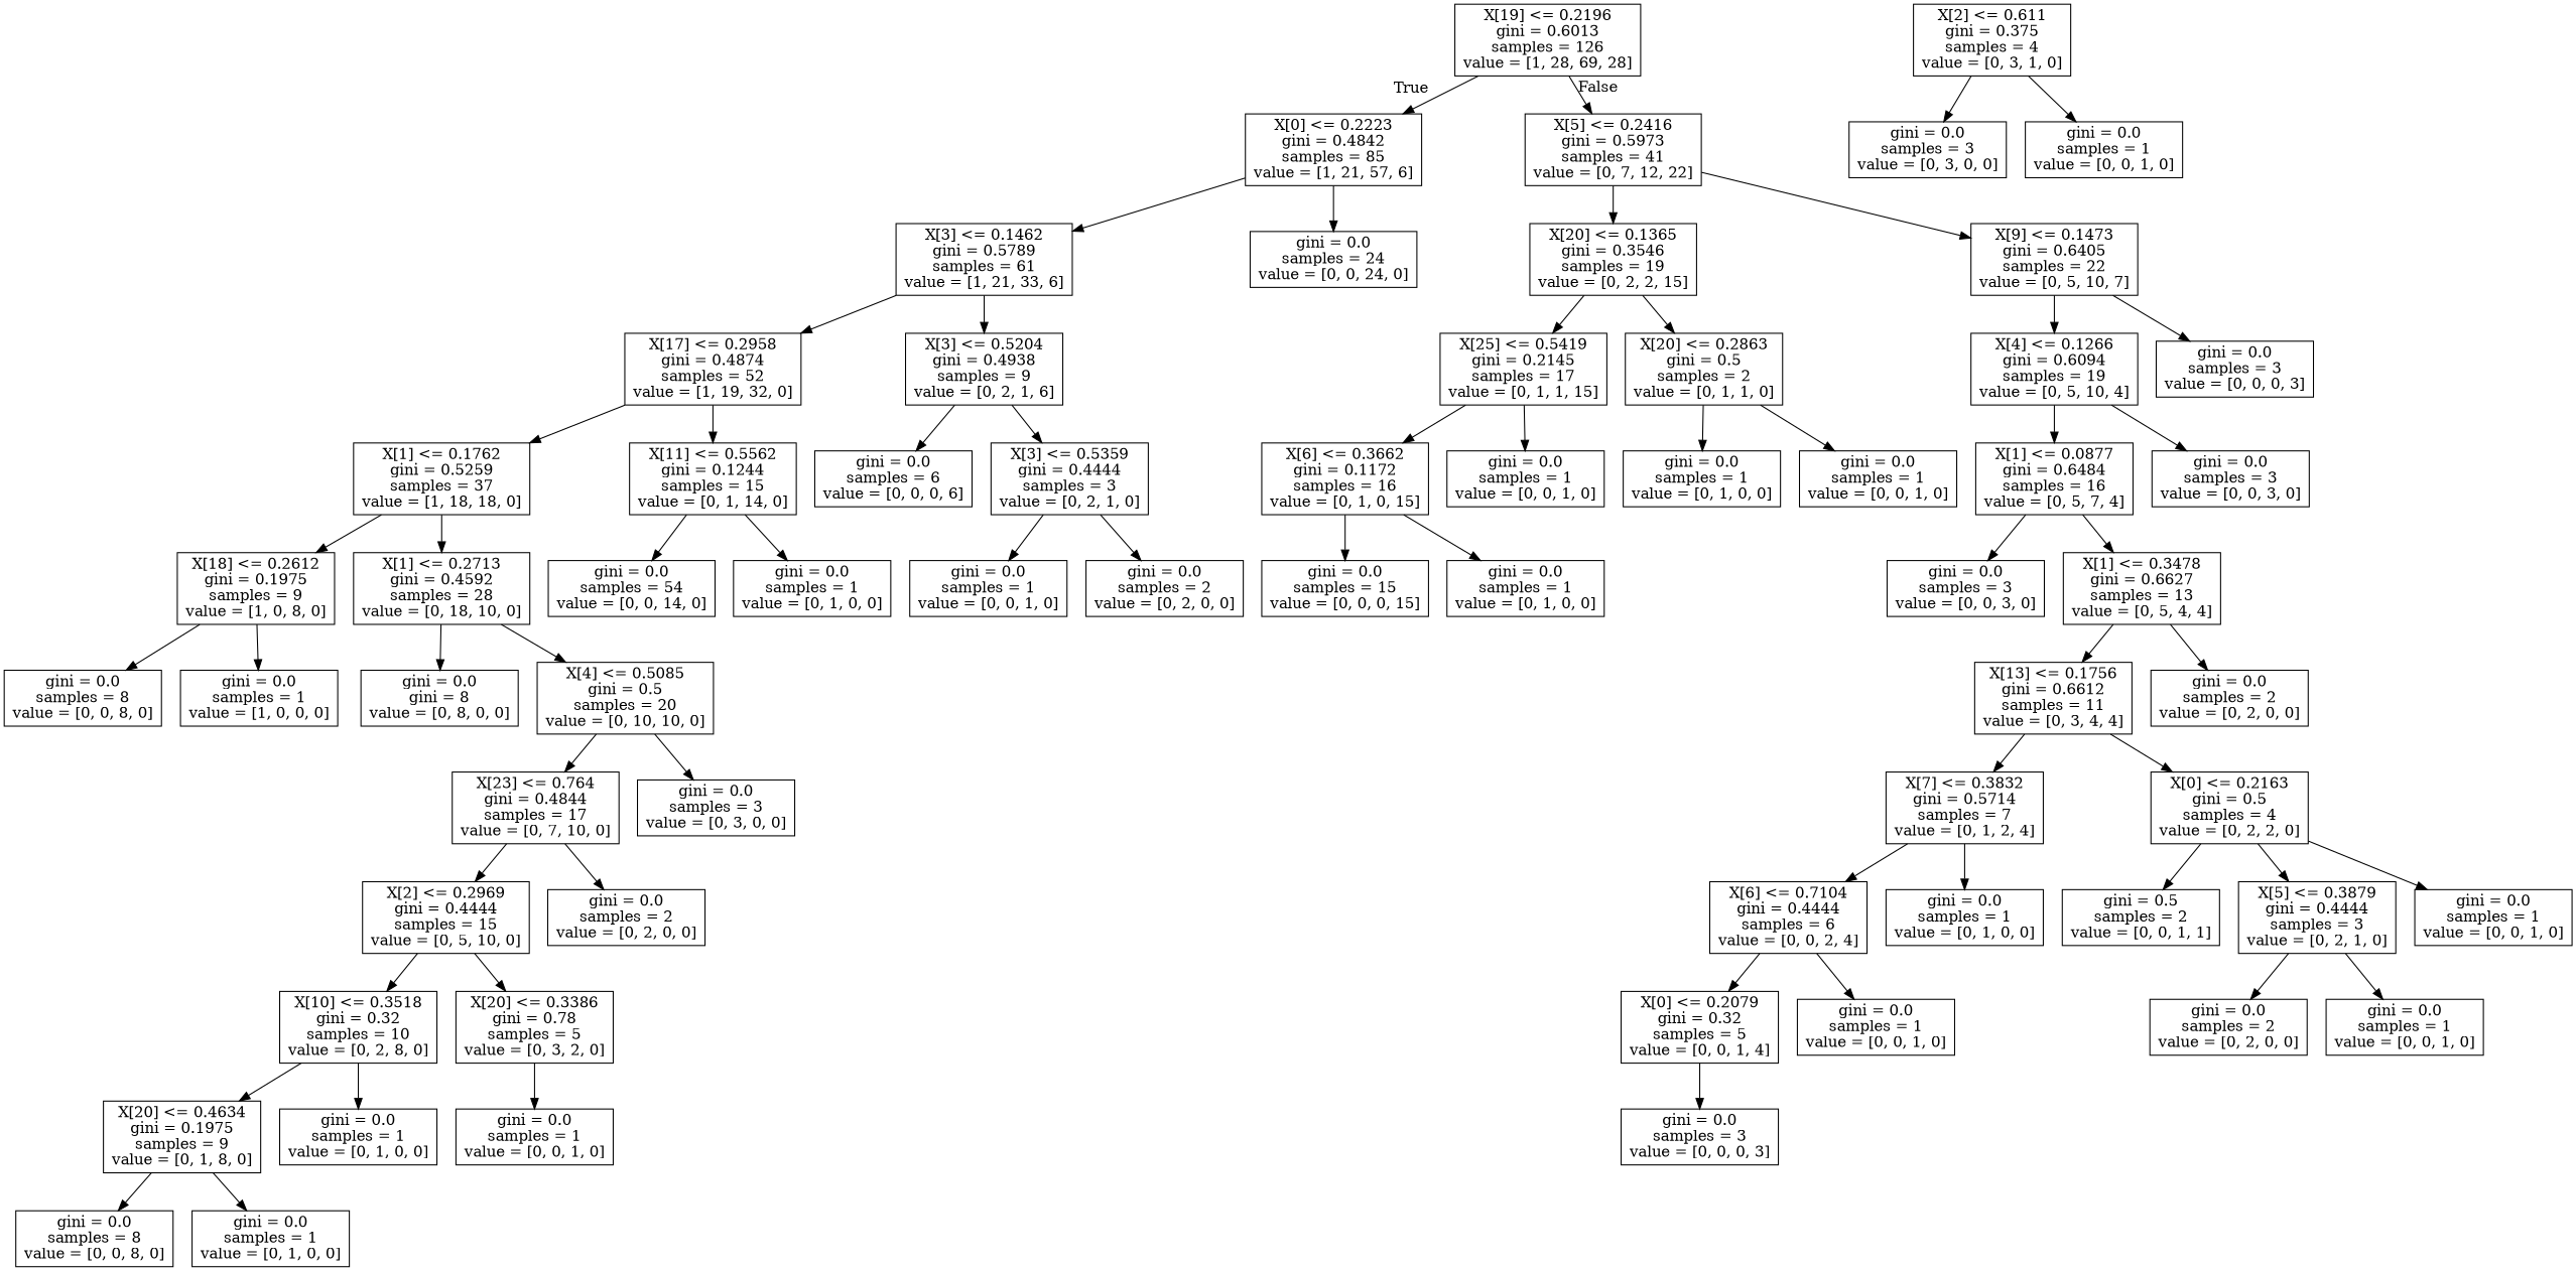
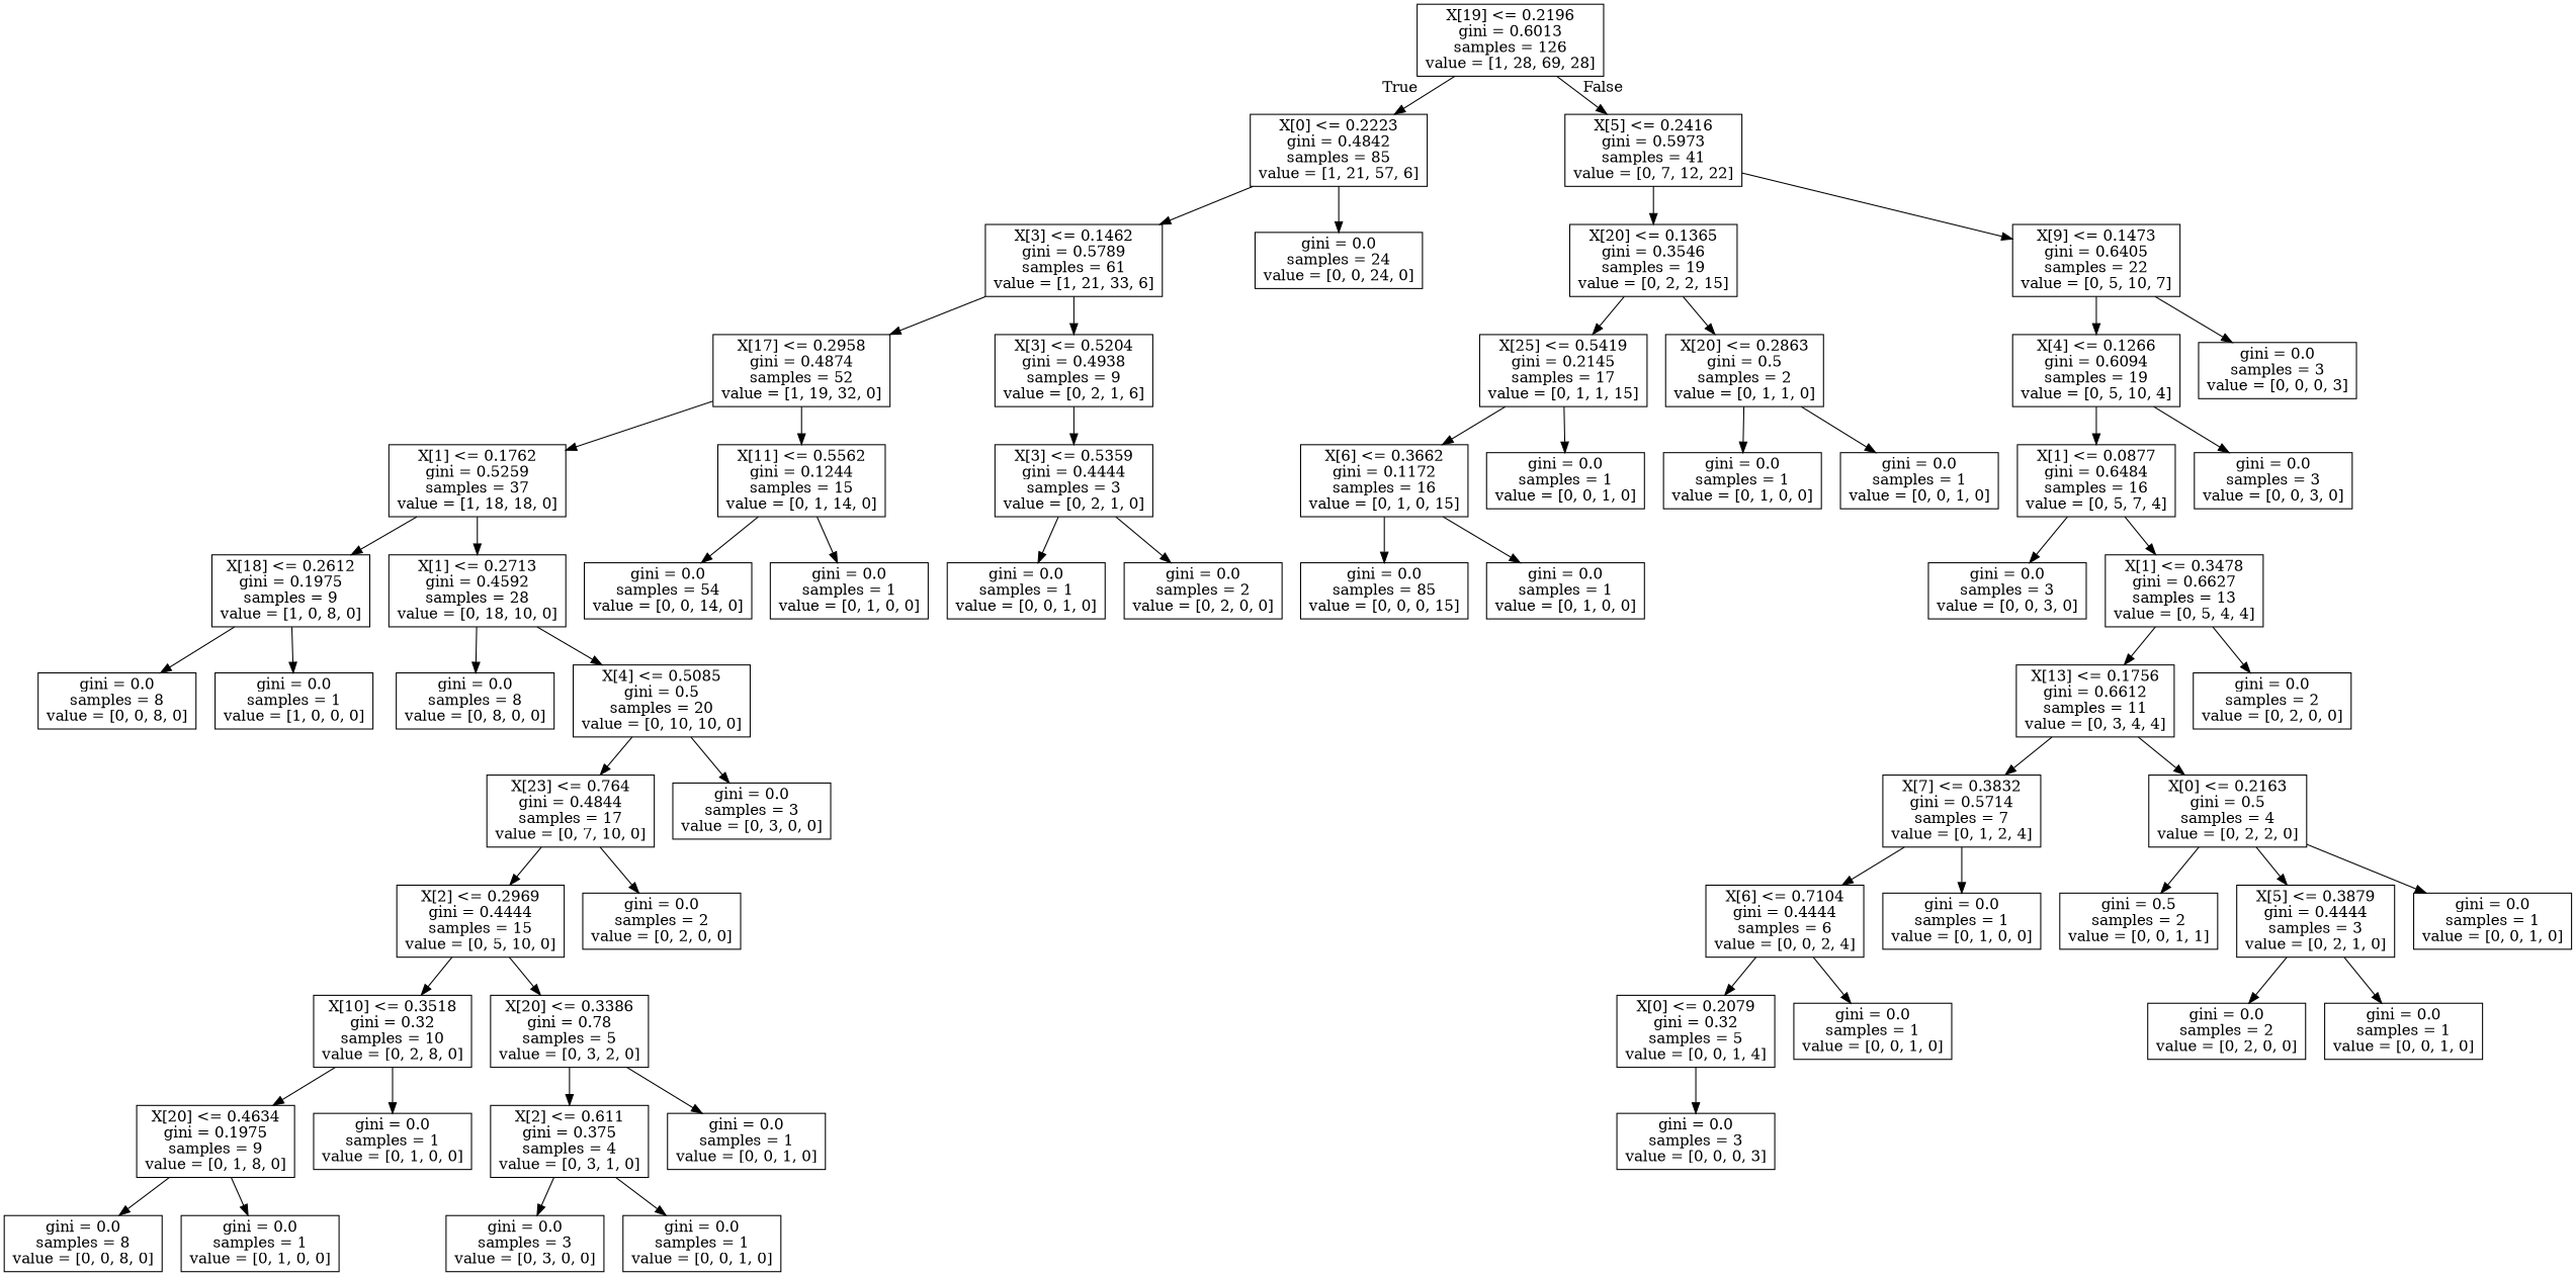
  digraph {
    node [shape=box]
    n1 [label="X[19] <= 0.2196\ngini = 0.6013\nsamples = 126\nvalue = [1, 28, 69, 28]"]
    n2 [label="X[0] <= 0.2223\ngini = 0.4842\nsamples = 85\nvalue = [1, 21, 57, 6]"]
    n3 [label="X[5] <= 0.2416\ngini = 0.5973\nsamples = 41\nvalue = [0, 7, 12, 22]"]
    n4 [label="X[3] <= 0.1462\ngini = 0.5789\nsamples = 61\nvalue = [1, 21, 33, 6]"]
    n5 [label="gini = 0.0\nsamples = 24\nvalue = [0, 0, 24, 0]"]
    n6 [label="X[20] <= 0.1365\ngini = 0.3546\nsamples = 19\nvalue = [0, 2, 2, 15]"]
    n7 [label="X[9] <= 0.1473\ngini = 0.6405\nsamples = 22\nvalue = [0, 5, 10, 7]"]
    n8 [label="X[17] <= 0.2958\ngini = 0.4874\nsamples = 52\nvalue = [1, 19, 32, 0]"]
    n9 [label="X[3] <= 0.5204\ngini = 0.4938\nsamples = 9\nvalue = [0, 2, 1, 6]"]
    n10 [label="X[1] <= 0.1762\ngini = 0.5259\nsamples = 37\nvalue = [1, 18, 18, 0]"]
    n11 [label="X[11] <= 0.5562\ngini = 0.1244\nsamples = 15\nvalue = [0, 1, 14, 0]"]
-   n12 [label="gini = 0.0\nsamples = 6\nvalue = [0, 0, 0, 6]"]
    n13 [label="X[3] <= 0.5359\ngini = 0.4444\nsamples = 3\nvalue = [0, 2, 1, 0]"]
    n14 [label="X[18] <= 0.2612\ngini = 0.1975\nsamples = 9\nvalue = [1, 0, 8, 0]"]
    n15 [label="X[1] <= 0.2713\ngini = 0.4592\nsamples = 28\nvalue = [0, 18, 10, 0]"]
    n16 [label="gini = 0.0\nsamples = 54\nvalue = [0, 0, 14, 0]"]
    n17 [label="gini = 0.0\nsamples = 1\nvalue = [0, 1, 0, 0]"]
    n18 [label="gini = 0.0\nsamples = 8\nvalue = [0, 0, 8, 0]"]
    n19 [label="gini = 0.0\nsamples = 1\nvalue = [1, 0, 0, 0]"]
-   n20 [label="gini = 0.0\ngini = 8\nvalue = [0, 8, 0, 0]"]
+   n20 [label="gini = 0.0\nsamples = 8\nvalue = [0, 8, 0, 0]"]
    n21 [label="X[4] <= 0.5085\ngini = 0.5\nsamples = 20\nvalue = [0, 10, 10, 0]"]
    n22 [label="X[23] <= 0.764\ngini = 0.4844\nsamples = 17\nvalue = [0, 7, 10, 0]"]
    n23 [label="gini = 0.0\nsamples = 3\nvalue = [0, 3, 0, 0]"]
    n24 [label="X[2] <= 0.2969\ngini = 0.4444\nsamples = 15\nvalue = [0, 5, 10, 0]"]
    n25 [label="gini = 0.0\nsamples = 2\nvalue = [0, 2, 0, 0]"]
    n26 [label="X[10] <= 0.3518\ngini = 0.32\nsamples = 10\nvalue = [0, 2, 8, 0]"]
    n27 [label="X[20] <= 0.3386\ngini = 0.78\nsamples = 5\nvalue = [0, 3, 2, 0]"]
    n28 [label="X[20] <= 0.4634\ngini = 0.1975\nsamples = 9\nvalue = [0, 1, 8, 0]"]
    n29 [label="gini = 0.0\nsamples = 1\nvalue = [0, 1, 0, 0]"]
    n30 [label="X[2] <= 0.611\ngini = 0.375\nsamples = 4\nvalue = [0, 3, 1, 0]"]
    n31 [label="gini = 0.0\nsamples = 1\nvalue = [0, 0, 1, 0]"]
    n32 [label="gini = 0.0\nsamples = 8\nvalue = [0, 0, 8, 0]"]
    n33 [label="gini = 0.0\nsamples = 1\nvalue = [0, 1, 0, 0]"]
    n34 [label="gini = 0.0\nsamples = 3\nvalue = [0, 3, 0, 0]"]
    n35 [label="gini = 0.0\nsamples = 1\nvalue = [0, 0, 1, 0]"]
    n36 [label="gini = 0.0\nsamples = 1\nvalue = [0, 0, 1, 0]"]
    n37 [label="gini = 0.0\nsamples = 2\nvalue = [0, 2, 0, 0]"]
    n38 [label="X[25] <= 0.5419\ngini = 0.2145\nsamples = 17\nvalue = [0, 1, 1, 15]"]
    n39 [label="X[20] <= 0.2863\ngini = 0.5\nsamples = 2\nvalue = [0, 1, 1, 0]"]
    n40 [label="X[4] <= 0.1266\ngini = 0.6094\nsamples = 19\nvalue = [0, 5, 10, 4]"]
    n41 [label="gini = 0.0\nsamples = 3\nvalue = [0, 0, 0, 3]"]
    n42 [label="X[6] <= 0.3662\ngini = 0.1172\nsamples = 16\nvalue = [0, 1, 0, 15]"]
    n43 [label="gini = 0.0\nsamples = 1\nvalue = [0, 0, 1, 0]"]
    n44 [label="gini = 0.0\nsamples = 1\nvalue = [0, 1, 0, 0]"]
    n45 [label="gini = 0.0\nsamples = 1\nvalue = [0, 0, 1, 0]"]
-   n46 [label="gini = 0.0\nsamples = 15\nvalue = [0, 0, 0, 15]"]
+   n46 [label="gini = 0.0\nsamples = 85\nvalue = [0, 0, 0, 15]"]
    n47 [label="gini = 0.0\nsamples = 1\nvalue = [0, 1, 0, 0]"]
    n48 [label="X[1] <= 0.0877\ngini = 0.6484\nsamples = 16\nvalue = [0, 5, 7, 4]"]
    n49 [label="gini = 0.0\nsamples = 3\nvalue = [0, 0, 3, 0]"]
    n50 [label="gini = 0.0\nsamples = 3\nvalue = [0, 0, 3, 0]"]
    n51 [label="X[1] <= 0.3478\ngini = 0.6627\nsamples = 13\nvalue = [0, 5, 4, 4]"]
    n52 [label="X[13] <= 0.1756\ngini = 0.6612\nsamples = 11\nvalue = [0, 3, 4, 4]"]
    n53 [label="gini = 0.0\nsamples = 2\nvalue = [0, 2, 0, 0]"]
    n54 [label="X[7] <= 0.3832\ngini = 0.5714\nsamples = 7\nvalue = [0, 1, 2, 4]"]
    n55 [label="X[0] <= 0.2163\ngini = 0.5\nsamples = 4\nvalue = [0, 2, 2, 0]"]
    n56 [label="X[6] <= 0.7104\ngini = 0.4444\nsamples = 6\nvalue = [0, 0, 2, 4]"]
    n57 [label="gini = 0.0\nsamples = 1\nvalue = [0, 1, 0, 0]"]
    n58 [label="gini = 0.5\nsamples = 2\nvalue = [0, 0, 1, 1]"]
    n59 [label="X[5] <= 0.3879\ngini = 0.4444\nsamples = 3\nvalue = [0, 2, 1, 0]"]
    n60 [label="gini = 0.0\nsamples = 1\nvalue = [0, 0, 1, 0]"]
    n61 [label="X[0] <= 0.2079\ngini = 0.32\nsamples = 5\nvalue = [0, 0, 1, 4]"]
    n62 [label="gini = 0.0\nsamples = 1\nvalue = [0, 0, 1, 0]"]
    n63 [label="gini = 0.0\nsamples = 3\nvalue = [0, 0, 0, 3]"]
    n64 [label="gini = 0.0\nsamples = 2\nvalue = [0, 2, 0, 0]"]
    n65 [label="gini = 0.0\nsamples = 1\nvalue = [0, 0, 1, 0]"]
    n1 -> n2 [headlabel=True labelangle=45 labeldistance=2.5]
    n1 -> n3 [headlabel=False labelangle=-45 labeldistance=2.5]
    n2 -> n4
    n2 -> n5
    n3 -> n6
    n3 -> n7
    n4 -> n8
    n4 -> n9
    n6 -> n38
    n6 -> n39
    n7 -> n40
    n7 -> n41
    n8 -> n10
    n8 -> n11
-   n9 -> n12
    n9 -> n13
    n10 -> n14
    n10 -> n15
    n11 -> n16
    n11 -> n17
    n13 -> n36
    n13 -> n37
    n14 -> n18
    n14 -> n19
    n15 -> n20
    n15 -> n21
    n21 -> n22
    n21 -> n23
    n22 -> n24
    n22 -> n25
    n24 -> n26
    n24 -> n27
    n26 -> n28
    n26 -> n29
+   n27 -> n30
    n27 -> n31
    n28 -> n32
    n28 -> n33
    n30 -> n34
    n30 -> n35
    n38 -> n42
    n38 -> n43
    n39 -> n44
    n39 -> n45
    n40 -> n48
    n40 -> n49
    n42 -> n46
    n42 -> n47
    n48 -> n50
    n48 -> n51
    n51 -> n52
    n51 -> n53
    n52 -> n54
    n52 -> n55
    n54 -> n56
    n54 -> n57
    n55 -> n58
    n55 -> n59
    n55 -> n60
    n56 -> n61
    n56 -> n62
    n59 -> n64
    n59 -> n65
    n61 -> n63
  }
